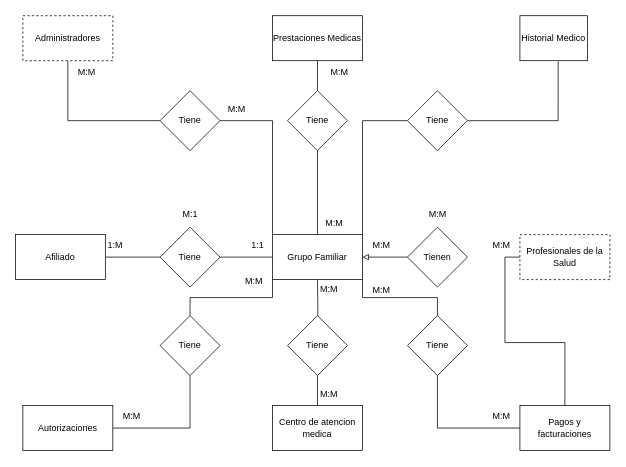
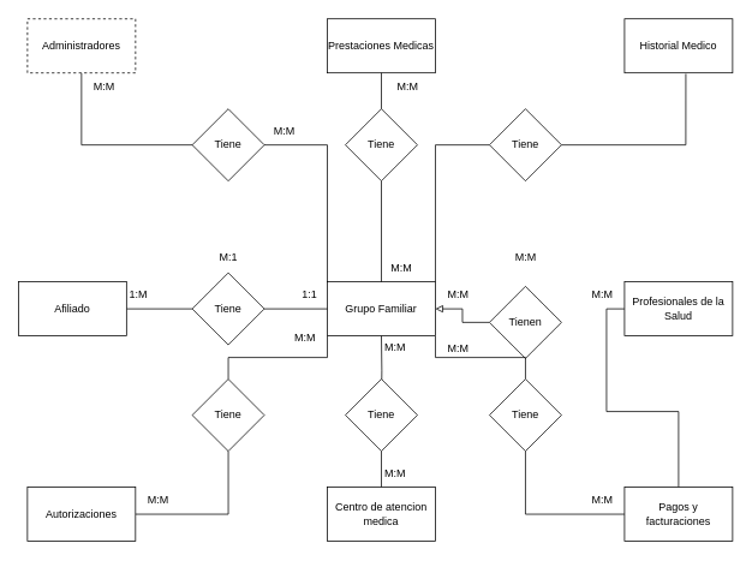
  <mxCell id="0" />
  <mxCell id="1" parent="0" />
  <mxCell id="2" style="edgeStyle=orthogonalEdgeStyle;rounded=0;orthogonalLoop=1;jettySize=auto;html=1;exitX=1;exitY=0.5;exitDx=0;exitDy=0;entryX=0;entryY=0.5;entryDx=0;entryDy=0;endArrow=none;endFill=0;" edge="1" parent="1" source="3" target="18"><mxGeometry relative="1" as="geometry" /></mxCell>
  <mxCell id="3" value="Afiliado" style="rounded=0;whiteSpace=wrap;html=1;" vertex="1" parent="1"><mxGeometry x="20" y="312" width="120" height="60" as="geometry" /></mxCell>
  <mxCell id="4" style="edgeStyle=orthogonalEdgeStyle;rounded=0;orthogonalLoop=1;jettySize=auto;html=1;exitX=1;exitY=0;exitDx=0;exitDy=0;entryX=0;entryY=0.5;entryDx=0;entryDy=0;endArrow=none;endFill=0;" edge="1" parent="1" source="6" target="35"><mxGeometry relative="1" as="geometry" /></mxCell>
  <mxCell id="5" style="edgeStyle=orthogonalEdgeStyle;rounded=0;orthogonalLoop=1;jettySize=auto;html=1;exitX=0;exitY=0;exitDx=0;exitDy=0;entryX=1;entryY=0.5;entryDx=0;entryDy=0;endArrow=none;endFill=0;" edge="1" parent="1" source="6" target="45"><mxGeometry relative="1" as="geometry" /></mxCell>
  <mxCell id="6" value="Grupo Familiar" style="rounded=0;whiteSpace=wrap;html=1;" vertex="1" parent="1"><mxGeometry x="363" y="312" width="120" height="60" as="geometry" /></mxCell>
  <mxCell id="7" style="edgeStyle=orthogonalEdgeStyle;rounded=0;orthogonalLoop=1;jettySize=auto;html=1;exitX=0;exitY=0.5;exitDx=0;exitDy=0;endArrow=none;endFill=0;" edge="1" parent="1" source="8" target="15"><mxGeometry relative="1" as="geometry" /></mxCell>
- <mxCell id="8" value="Profesionales de la Salud" style="rounded=0;whiteSpace=wrap;html=1;dashed=1;" vertex="1" parent="1"><mxGeometry x="693" y="312" width="120" height="60" as="geometry" /></mxCell>
+ <mxCell id="8" value="Profesionales de la Salud" style="rounded=0;whiteSpace=wrap;html=1;" vertex="1" parent="1"><mxGeometry x="693" y="312" width="120" height="60" as="geometry" /></mxCell>
  <mxCell id="9" style="edgeStyle=orthogonalEdgeStyle;rounded=0;orthogonalLoop=1;jettySize=auto;html=1;exitX=0.5;exitY=0;exitDx=0;exitDy=0;entryX=0.5;entryY=1;entryDx=0;entryDy=0;endArrow=none;endFill=0;" edge="1" parent="1" source="10" target="29"><mxGeometry relative="1" as="geometry" /></mxCell>
  <mxCell id="10" value="Centro de atencion medica" style="rounded=0;whiteSpace=wrap;html=1;" vertex="1" parent="1"><mxGeometry x="363" y="540" width="120" height="60" as="geometry" /></mxCell>
  <mxCell id="11" value="Prestaciones Medicas" style="rounded=0;whiteSpace=wrap;html=1;" vertex="1" parent="1"><mxGeometry x="363" y="20" width="120" height="60" as="geometry" /></mxCell>
  <mxCell id="12" style="edgeStyle=orthogonalEdgeStyle;rounded=0;orthogonalLoop=1;jettySize=auto;html=1;exitX=1;exitY=0.5;exitDx=0;exitDy=0;entryX=0.5;entryY=1;entryDx=0;entryDy=0;endArrow=none;endFill=0;" edge="1" parent="1" source="13" target="38"><mxGeometry relative="1" as="geometry" /></mxCell>
  <mxCell id="13" value="Autorizaciones" style="rounded=0;whiteSpace=wrap;html=1;" vertex="1" parent="1"><mxGeometry x="30" y="540" width="120" height="60" as="geometry" /></mxCell>
  <mxCell id="14" style="edgeStyle=orthogonalEdgeStyle;rounded=0;orthogonalLoop=1;jettySize=auto;html=1;exitX=0;exitY=0.5;exitDx=0;exitDy=0;entryX=0.5;entryY=1;entryDx=0;entryDy=0;endArrow=none;endFill=0;" edge="1" parent="1" source="15" target="40"><mxGeometry relative="1" as="geometry" /></mxCell>
  <mxCell id="15" value="Pagos y facturaciones" style="rounded=0;whiteSpace=wrap;html=1;" vertex="1" parent="1"><mxGeometry x="693" y="540" width="120" height="60" as="geometry" /></mxCell>
- <mxCell id="16" value="Historial Medico" style="rounded=0;whiteSpace=wrap;html=1;" vertex="1" parent="1"><mxGeometry x="693" y="20" width="90" height="60" as="geometry" /></mxCell>
+ <mxCell id="16" value="Historial Medico" style="rounded=0;whiteSpace=wrap;html=1;" vertex="1" parent="1"><mxGeometry x="693" y="20" width="120" height="60" as="geometry" /></mxCell>
  <mxCell id="17" style="edgeStyle=orthogonalEdgeStyle;rounded=0;orthogonalLoop=1;jettySize=auto;html=1;exitX=1;exitY=0.5;exitDx=0;exitDy=0;entryX=0;entryY=0.5;entryDx=0;entryDy=0;endArrow=none;endFill=0;" edge="1" parent="1" source="18" target="6"><mxGeometry relative="1" as="geometry" /></mxCell>
  <mxCell id="18" value="Tiene" style="rhombus;whiteSpace=wrap;html=1;" vertex="1" parent="1"><mxGeometry x="213" y="302" width="80" height="80" as="geometry" /></mxCell>
  <mxCell id="19" value="1:1" style="text;html=1;align=center;verticalAlign=middle;resizable=0;points=[];autosize=1;strokeColor=none;fillColor=none;" vertex="1" parent="1"><mxGeometry x="323" y="312" width="40" height="30" as="geometry" /></mxCell>
  <mxCell id="20" value="1:M" style="text;html=1;align=center;verticalAlign=middle;resizable=0;points=[];autosize=1;strokeColor=none;fillColor=none;" vertex="1" parent="1"><mxGeometry x="133" y="312" width="40" height="30" as="geometry" /></mxCell>
  <mxCell id="21" value="M:1" style="text;html=1;align=center;verticalAlign=middle;resizable=0;points=[];autosize=1;strokeColor=none;fillColor=none;" vertex="1" parent="1"><mxGeometry x="233" y="270" width="40" height="30" as="geometry" /></mxCell>
  <mxCell id="22" style="edgeStyle=orthogonalEdgeStyle;rounded=0;orthogonalLoop=1;jettySize=auto;html=1;exitX=0;exitY=0.5;exitDx=0;exitDy=0;entryX=1;entryY=0.5;entryDx=0;entryDy=0;endArrow=block;endFill=0;" edge="1" parent="1" source="23" target="6"><mxGeometry relative="1" as="geometry" /></mxCell>
- <mxCell id="23" value="Tienen" style="rhombus;whiteSpace=wrap;html=1;" vertex="1" parent="1"><mxGeometry x="543" y="302" width="80" height="80" as="geometry" /></mxCell>
+ <mxCell id="23" value="Tienen" style="rhombus;whiteSpace=wrap;html=1;" vertex="1" parent="1"><mxGeometry x="543" y="317" width="80" height="80" as="geometry" /></mxCell>
  <mxCell id="24" style="edgeStyle=orthogonalEdgeStyle;rounded=0;orthogonalLoop=1;jettySize=auto;html=1;exitX=0.5;exitY=1;exitDx=0;exitDy=0;" edge="1" parent="1" source="8" target="8"><mxGeometry relative="1" as="geometry" /></mxCell>
  <mxCell id="25" value="M:M" style="text;html=1;align=center;verticalAlign=middle;resizable=0;points=[];autosize=1;strokeColor=none;fillColor=none;" vertex="1" parent="1"><mxGeometry x="483" y="312" width="50" height="30" as="geometry" /></mxCell>
  <mxCell id="26" value="M:M" style="text;html=1;align=center;verticalAlign=middle;resizable=0;points=[];autosize=1;strokeColor=none;fillColor=none;" vertex="1" parent="1"><mxGeometry x="643" y="312" width="50" height="30" as="geometry" /></mxCell>
  <mxCell id="27" value="M:M" style="text;html=1;align=center;verticalAlign=middle;resizable=0;points=[];autosize=1;strokeColor=none;fillColor=none;" vertex="1" parent="1"><mxGeometry x="558" y="270" width="50" height="30" as="geometry" /></mxCell>
  <mxCell id="28" style="edgeStyle=orthogonalEdgeStyle;rounded=0;orthogonalLoop=1;jettySize=auto;html=1;entryX=0.5;entryY=1;entryDx=0;entryDy=0;endArrow=none;endFill=0;" edge="1" parent="1" target="6"><mxGeometry relative="1" as="geometry"><mxPoint x="423" y="450" as="sourcePoint" /></mxGeometry></mxCell>
  <mxCell id="29" value="Tiene" style="rhombus;whiteSpace=wrap;html=1;" vertex="1" parent="1"><mxGeometry x="383" y="420" width="80" height="80" as="geometry" /></mxCell>
  <mxCell id="30" value="M:M" style="text;html=1;align=center;verticalAlign=middle;resizable=0;points=[];autosize=1;strokeColor=none;fillColor=none;" vertex="1" parent="1"><mxGeometry x="413" y="370" width="50" height="30" as="geometry" /></mxCell>
  <mxCell id="31" value="M:M" style="text;html=1;align=center;verticalAlign=middle;resizable=0;points=[];autosize=1;strokeColor=none;fillColor=none;" vertex="1" parent="1"><mxGeometry x="413" y="510" width="50" height="30" as="geometry" /></mxCell>
  <mxCell id="32" style="edgeStyle=orthogonalEdgeStyle;rounded=0;orthogonalLoop=1;jettySize=auto;html=1;exitX=0.5;exitY=1;exitDx=0;exitDy=0;entryX=0.5;entryY=0;entryDx=0;entryDy=0;endArrow=none;endFill=0;" edge="1" parent="1" source="34" target="6"><mxGeometry relative="1" as="geometry" /></mxCell>
  <mxCell id="33" style="edgeStyle=orthogonalEdgeStyle;rounded=0;orthogonalLoop=1;jettySize=auto;html=1;exitX=0.5;exitY=0;exitDx=0;exitDy=0;entryX=0.5;entryY=1;entryDx=0;entryDy=0;endArrow=none;endFill=0;" edge="1" parent="1" source="34" target="11"><mxGeometry relative="1" as="geometry" /></mxCell>
  <mxCell id="34" value="Tiene" style="rhombus;whiteSpace=wrap;html=1;" vertex="1" parent="1"><mxGeometry x="383" y="120" width="80" height="80" as="geometry" /></mxCell>
  <mxCell id="35" value="Tiene" style="rhombus;whiteSpace=wrap;html=1;" vertex="1" parent="1"><mxGeometry x="543" y="120" width="80" height="80" as="geometry" /></mxCell>
  <mxCell id="36" style="edgeStyle=orthogonalEdgeStyle;rounded=0;orthogonalLoop=1;jettySize=auto;html=1;exitX=1;exitY=0.5;exitDx=0;exitDy=0;entryX=0.567;entryY=1.017;entryDx=0;entryDy=0;entryPerimeter=0;endArrow=none;endFill=0;" edge="1" parent="1" source="35" target="16"><mxGeometry relative="1" as="geometry" /></mxCell>
  <mxCell id="37" style="edgeStyle=orthogonalEdgeStyle;rounded=0;orthogonalLoop=1;jettySize=auto;html=1;exitX=0.5;exitY=0;exitDx=0;exitDy=0;entryX=0;entryY=1;entryDx=0;entryDy=0;endArrow=none;endFill=0;" edge="1" parent="1" source="38" target="6"><mxGeometry relative="1" as="geometry" /></mxCell>
  <mxCell id="38" value="Tiene" style="rhombus;whiteSpace=wrap;html=1;" vertex="1" parent="1"><mxGeometry x="213" y="420" width="80" height="80" as="geometry" /></mxCell>
  <mxCell id="39" style="edgeStyle=orthogonalEdgeStyle;rounded=0;orthogonalLoop=1;jettySize=auto;html=1;exitX=0.5;exitY=0;exitDx=0;exitDy=0;entryX=1;entryY=1;entryDx=0;entryDy=0;endArrow=none;endFill=0;" edge="1" parent="1" source="40" target="6"><mxGeometry relative="1" as="geometry" /></mxCell>
  <mxCell id="40" value="Tiene" style="rhombus;whiteSpace=wrap;html=1;" vertex="1" parent="1"><mxGeometry x="543" y="420" width="80" height="80" as="geometry" /></mxCell>
  <mxCell id="41" value="M:M" style="text;html=1;align=center;verticalAlign=middle;resizable=0;points=[];autosize=1;strokeColor=none;fillColor=none;" vertex="1" parent="1"><mxGeometry x="420" y="282" width="50" height="30" as="geometry" /></mxCell>
  <mxCell id="42" value="M:M" style="text;html=1;align=center;verticalAlign=middle;resizable=0;points=[];autosize=1;strokeColor=none;fillColor=none;" vertex="1" parent="1"><mxGeometry x="427" y="80" width="50" height="30" as="geometry" /></mxCell>
  <mxCell id="43" style="edgeStyle=orthogonalEdgeStyle;rounded=0;orthogonalLoop=1;jettySize=auto;html=1;exitX=0.5;exitY=1;exitDx=0;exitDy=0;entryX=0;entryY=0.5;entryDx=0;entryDy=0;endArrow=none;endFill=0;" edge="1" parent="1" source="44" target="45"><mxGeometry relative="1" as="geometry" /></mxCell>
  <mxCell id="44" value="Administradores" style="rounded=0;whiteSpace=wrap;html=1;dashed=1;" vertex="1" parent="1"><mxGeometry x="30" y="20" width="120" height="60" as="geometry" /></mxCell>
  <mxCell id="45" value="Tiene" style="rhombus;whiteSpace=wrap;html=1;" vertex="1" parent="1"><mxGeometry x="213" y="120" width="80" height="80" as="geometry" /></mxCell>
  <mxCell id="46" value="M:M" style="text;html=1;align=center;verticalAlign=middle;resizable=0;points=[];autosize=1;strokeColor=none;fillColor=none;" vertex="1" parent="1"><mxGeometry x="290" y="130" width="50" height="30" as="geometry" /></mxCell>
  <mxCell id="47" value="M:M" style="text;html=1;align=center;verticalAlign=middle;resizable=0;points=[];autosize=1;strokeColor=none;fillColor=none;" vertex="1" parent="1"><mxGeometry x="90" y="80" width="50" height="30" as="geometry" /></mxCell>
  <mxCell id="48" value="M:M" style="text;html=1;align=center;verticalAlign=middle;resizable=0;points=[];autosize=1;strokeColor=none;fillColor=none;" vertex="1" parent="1"><mxGeometry x="643" y="540" width="50" height="30" as="geometry" /></mxCell>
  <mxCell id="49" value="M:M" style="text;html=1;align=center;verticalAlign=middle;resizable=0;points=[];autosize=1;strokeColor=none;fillColor=none;" vertex="1" parent="1"><mxGeometry x="483" y="372" width="50" height="30" as="geometry" /></mxCell>
  <mxCell id="50" value="M:M" style="text;html=1;align=center;verticalAlign=middle;resizable=0;points=[];autosize=1;strokeColor=none;fillColor=none;" vertex="1" parent="1"><mxGeometry x="150" y="540" width="50" height="30" as="geometry" /></mxCell>
  <mxCell id="51" value="M:M" style="text;html=1;align=center;verticalAlign=middle;resizable=0;points=[];autosize=1;strokeColor=none;fillColor=none;" vertex="1" parent="1"><mxGeometry x="313" y="360" width="50" height="30" as="geometry" /></mxCell>
